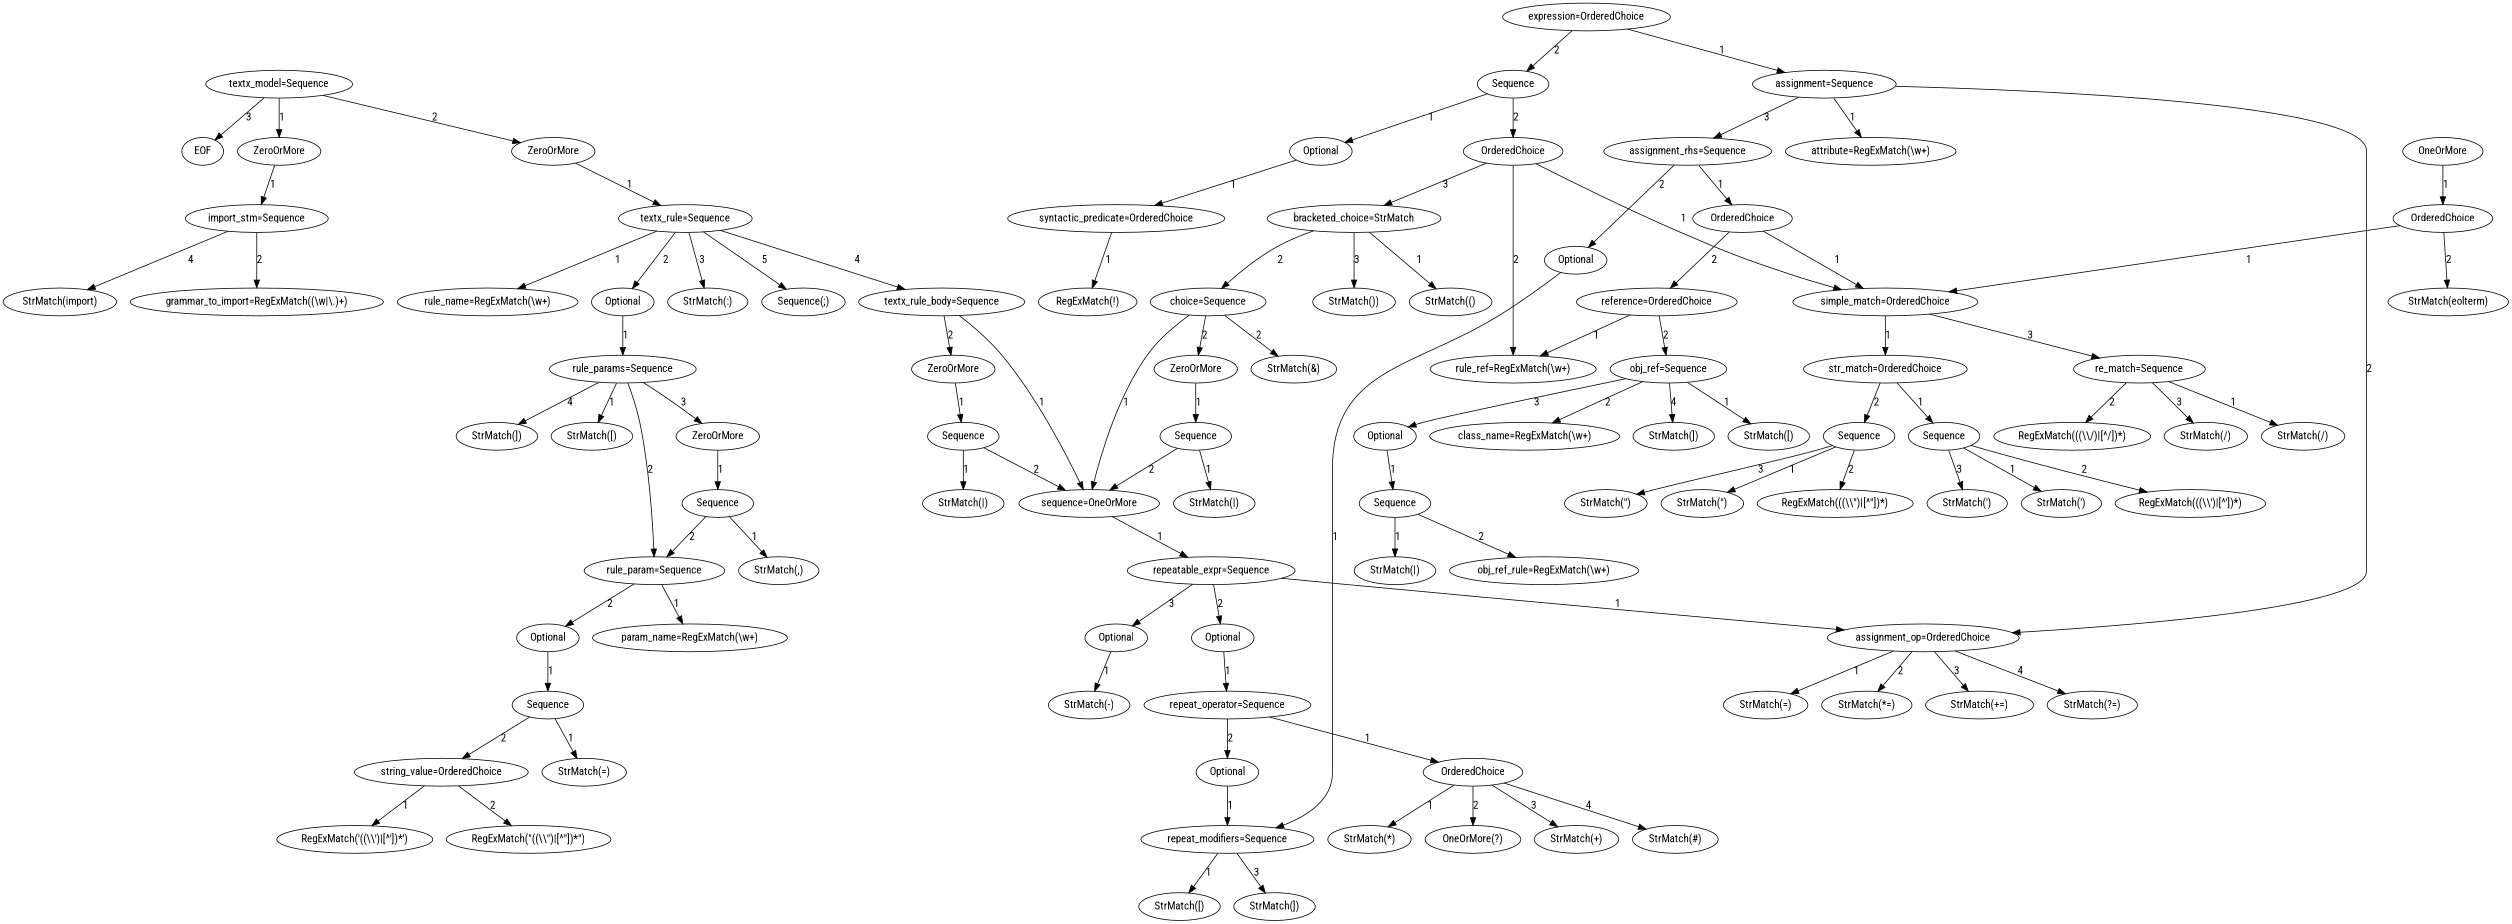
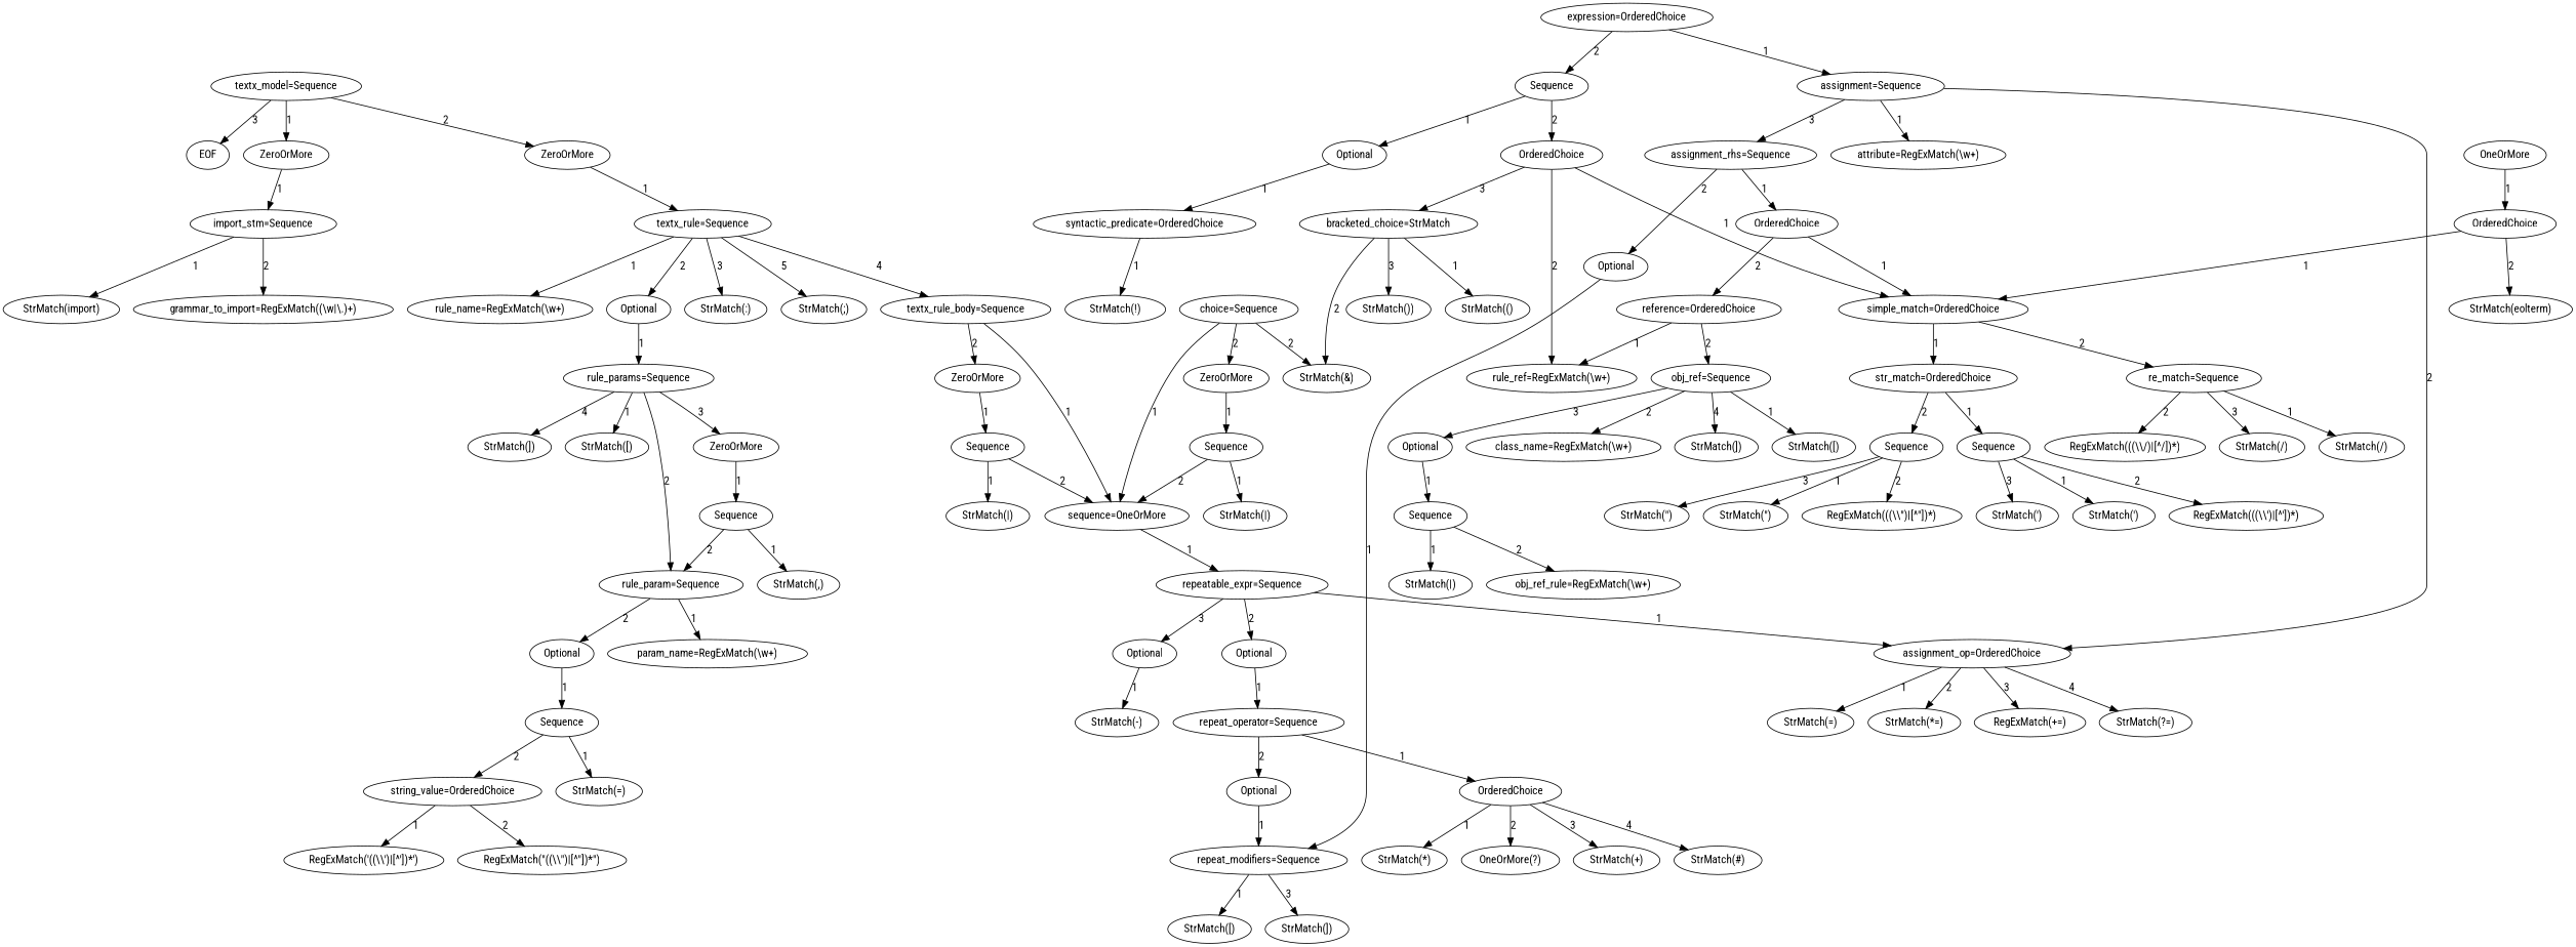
  digraph {
    fontname="Roboto Condensed"
    node [fontname="Roboto Condensed"]
    edge [fontname="Roboto Condensed"]
    n1 [label="textx_model=Sequence"]
    n2 [label=ZeroOrMore]
    n3 [label=ZeroOrMore]
    n4 [label=EOF]
    n5 [label="import_stm=Sequence"]
    n6 [label="textx_rule=Sequence"]
    n7 [label="StrMatch(import)"]
    n8 [label="grammar_to_import=RegExMatch((\\w|\\.)+)"]
    n9 [label="rule_name=RegExMatch(\\w+)"]
    n10 [label=Optional]
    n11 [label="StrMatch(:)"]
    n12 [label="textx_rule_body=Sequence"]
-   n13 [label="Sequence(;)"]
+   n13 [label="StrMatch(;)"]
    n14 [label="rule_params=Sequence"]
    n15 [label="sequence=OneOrMore"]
    n16 [label=ZeroOrMore]
    n17 [label="StrMatch([)"]
    n18 [label="rule_param=Sequence"]
    n19 [label=ZeroOrMore]
    n20 [label="StrMatch(])"]
    n21 [label="param_name=RegExMatch(\\w+)"]
    n22 [label=Optional]
    n23 [label=Sequence]
    n24 [label=Sequence]
    n25 [label="StrMatch(=)"]
    n26 [label="string_value=OrderedChoice"]
    n27 [label="RegExMatch('((\\\\')|[^'])*')"]
    n28 [label="RegExMatch(\"((\\\\\")|[^\"])*\")"]
    n29 [label="StrMatch(,)"]
    n30 [label="repeatable_expr=Sequence"]
    n31 [label=Sequence]
    n32 [label=Optional]
    n33 [label=Optional]
    n34 [label="assignment_op=OrderedChoice"]
    n35 [label="expression=OrderedChoice"]
    n36 [label="assignment=Sequence"]
    n37 [label=Sequence]
    n38 [label="repeat_operator=Sequence"]
    n39 [label="StrMatch(-)"]
    n40 [label="attribute=RegExMatch(\\w+)"]
    n41 [label="assignment_rhs=Sequence"]
    n42 [label=Optional]
    n43 [label=OrderedChoice]
    n44 [label="StrMatch(=)"]
    n45 [label="StrMatch(*=)"]
-   n46 [label="StrMatch(+=)"]
+   n46 [label="RegExMatch(+=)"]
    n47 [label="StrMatch(?=)"]
    n48 [label=OrderedChoice]
    n49 [label=Optional]
    n50 [label="simple_match=OrderedChoice"]
    n51 [label="reference=OrderedChoice"]
    n52 [label="repeat_modifiers=Sequence"]
    n53 [label="str_match=OrderedChoice"]
    n54 [label="re_match=Sequence"]
    n55 [label="rule_ref=RegExMatch(\\w+)"]
    n56 [label="obj_ref=Sequence"]
    n57 [label=Sequence]
    n58 [label=Sequence]
    n59 [label="StrMatch(/)"]
    n60 [label="RegExMatch(((\\\\/)|[^/])*)"]
    n61 [label="StrMatch(/)"]
    n62 [label="StrMatch(')"]
    n63 [label="RegExMatch(((\\\\')|[^'])*)"]
    n64 [label="StrMatch(')"]
    n65 [label="StrMatch(\")"]
    n66 [label="RegExMatch(((\\\\\")|[^\"])*)"]
    n67 [label="StrMatch(\")"]
    n68 [label="StrMatch([)"]
    n69 [label="class_name=RegExMatch(\\w+)"]
    n70 [label=Optional]
    n71 [label="StrMatch(])"]
    n72 [label=Sequence]
    n73 [label="StrMatch(|)"]
    n74 [label="obj_ref_rule=RegExMatch(\\w+)"]
    n75 [label="StrMatch([)"]
    n76 [label="StrMatch(])"]
    n77 [label=OneOrMore]
    n78 [label=OrderedChoice]
    n79 [label="StrMatch(eolterm)"]
    n80 [label="syntactic_predicate=OrderedChoice"]
    n81 [label="bracketed_choice=StrMatch"]
-   n82 [label="RegExMatch(!)"]
+   n82 [label="StrMatch(!)"]
    n83 [label="StrMatch(&)"]
    n84 [label="StrMatch(()"]
    n85 [label="choice=Sequence"]
    n86 [label="StrMatch())"]
    n87 [label=ZeroOrMore]
    n88 [label=Sequence]
    n89 [label="StrMatch(|)"]
    n90 [label=OrderedChoice]
    n91 [label=Optional]
    n92 [label="StrMatch(*)"]
    n93 [label="OneOrMore(?)"]
    n94 [label="StrMatch(+)"]
    n95 [label="StrMatch(#)"]
    n96 [label="StrMatch(|)"]
    n1 -> n2 [label=1]
    n1 -> n3 [label=2]
    n1 -> n4 [label=3]
    n2 -> n5 [label=1]
    n3 -> n6 [label=1]
-   n5 -> n7 [label=4]
+   n5 -> n7 [label=1]
    n5 -> n8 [label=2]
    n6 -> n9 [label=1]
    n6 -> n10 [label=2]
    n6 -> n11 [label=3]
    n6 -> n12 [label=4]
    n6 -> n13 [label=5]
    n10 -> n14 [label=1]
    n12 -> n15 [label=1]
    n12 -> n16 [label=2]
    n14 -> n17 [label=1]
    n14 -> n18 [label=2]
    n14 -> n19 [label=3]
    n14 -> n20 [label=4]
    n15 -> n30 [label=1]
    n16 -> n31 [label=1]
    n18 -> n21 [label=1]
    n18 -> n22 [label=2]
    n19 -> n23 [label=1]
    n22 -> n24 [label=1]
    n23 -> n18 [label=2]
    n23 -> n29 [label=1]
    n24 -> n25 [label=1]
    n24 -> n26 [label=2]
    n26 -> n27 [label=1]
    n26 -> n28 [label=2]
    n30 -> n32 [label=2]
    n30 -> n33 [label=3]
    n30 -> n34 [label=1]
    n31 -> n15 [label=2]
    n31 -> n96 [label=1]
    n32 -> n38 [label=1]
    n33 -> n39 [label=1]
    n34 -> n44 [label=1]
    n34 -> n45 [label=2]
    n34 -> n46 [label=3]
    n34 -> n47 [label=4]
    n35 -> n36 [label=1]
    n35 -> n37 [label=2]
    n36 -> n34 [label=2]
    n36 -> n40 [label=1]
    n36 -> n41 [label=3]
    n37 -> n42 [label=1]
    n37 -> n43 [label=2]
    n38 -> n90 [label=1]
    n38 -> n91 [label=2]
    n41 -> n48 [label=1]
    n41 -> n49 [label=2]
    n42 -> n80 [label=1]
    n43 -> n50 [label=1]
    n43 -> n55 [label=2]
    n43 -> n81 [label=3]
    n48 -> n50 [label=1]
    n48 -> n51 [label=2]
    n49 -> n52 [label=1]
    n50 -> n53 [label=1]
-   n50 -> n54 [label=3]
+   n50 -> n54 [label=2]
    n51 -> n55 [label=1]
    n51 -> n56 [label=2]
    n52 -> n75 [label=1]
    n52 -> n76 [label=3]
    n53 -> n57 [label=1]
    n53 -> n58 [label=2]
    n54 -> n59 [label=1]
    n54 -> n60 [label=2]
    n54 -> n61 [label=3]
    n56 -> n68 [label=1]
    n56 -> n69 [label=2]
    n56 -> n70 [label=3]
    n56 -> n71 [label=4]
    n57 -> n62 [label=1]
    n57 -> n63 [label=2]
    n57 -> n64 [label=3]
    n58 -> n65 [label=1]
    n58 -> n66 [label=2]
    n58 -> n67 [label=3]
    n70 -> n72 [label=1]
    n72 -> n73 [label=1]
    n72 -> n74 [label=2]
    n77 -> n78 [label=1]
    n78 -> n50 [label=1]
    n78 -> n79 [label=2]
    n80 -> n82 [label=1]
    n81 -> n84 [label=1]
-   n81 -> n85 [label=2]
+   n81 -> n83 [label=2]
    n81 -> n86 [label=3]
    n85 -> n15 [label=1]
    n85 -> n83 [label=2]
    n85 -> n87 [label=2]
    n87 -> n88 [label=1]
    n88 -> n15 [label=2]
    n88 -> n89 [label=1]
    n90 -> n92 [label=1]
    n90 -> n93 [label=2]
    n90 -> n94 [label=3]
    n90 -> n95 [label=4]
    n91 -> n52 [label=1]
  }
